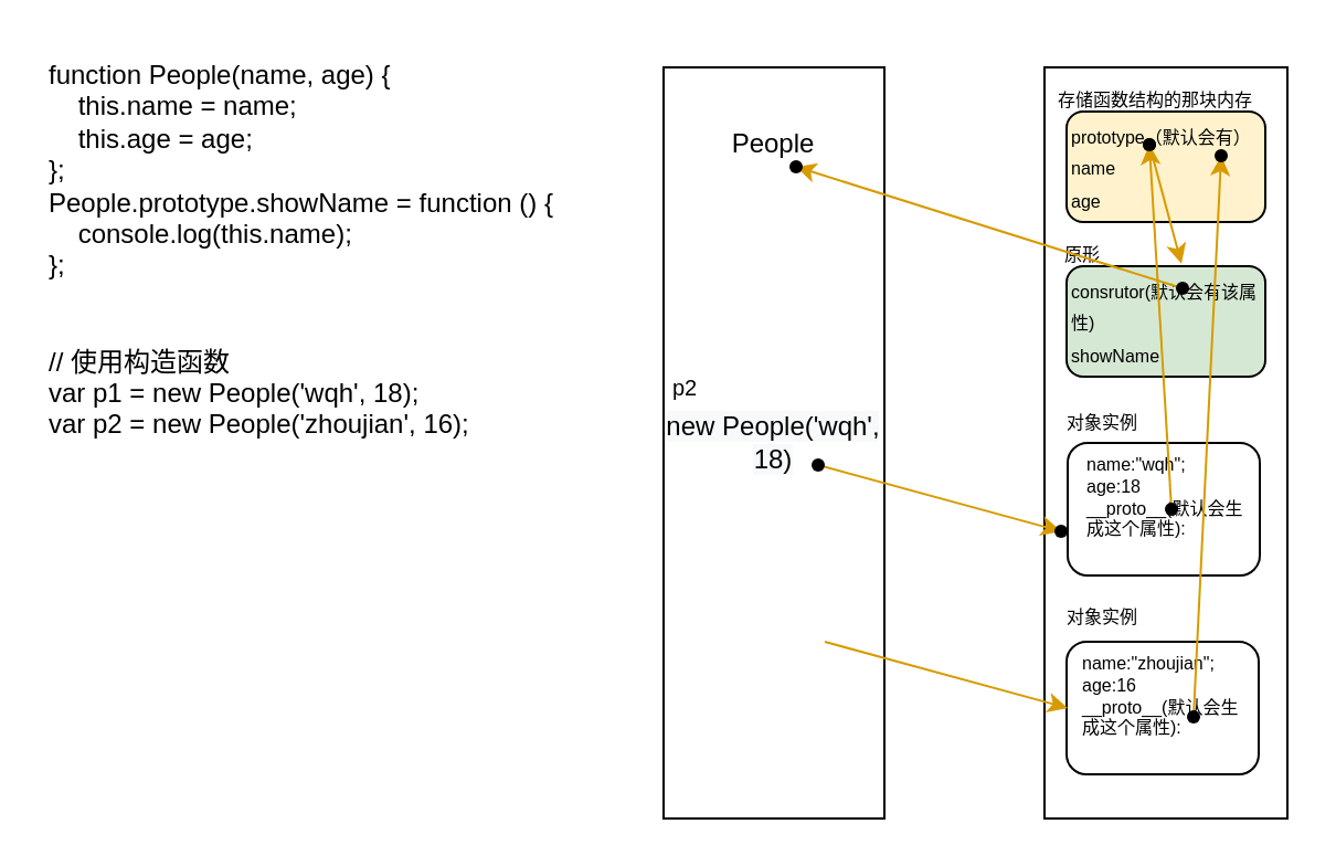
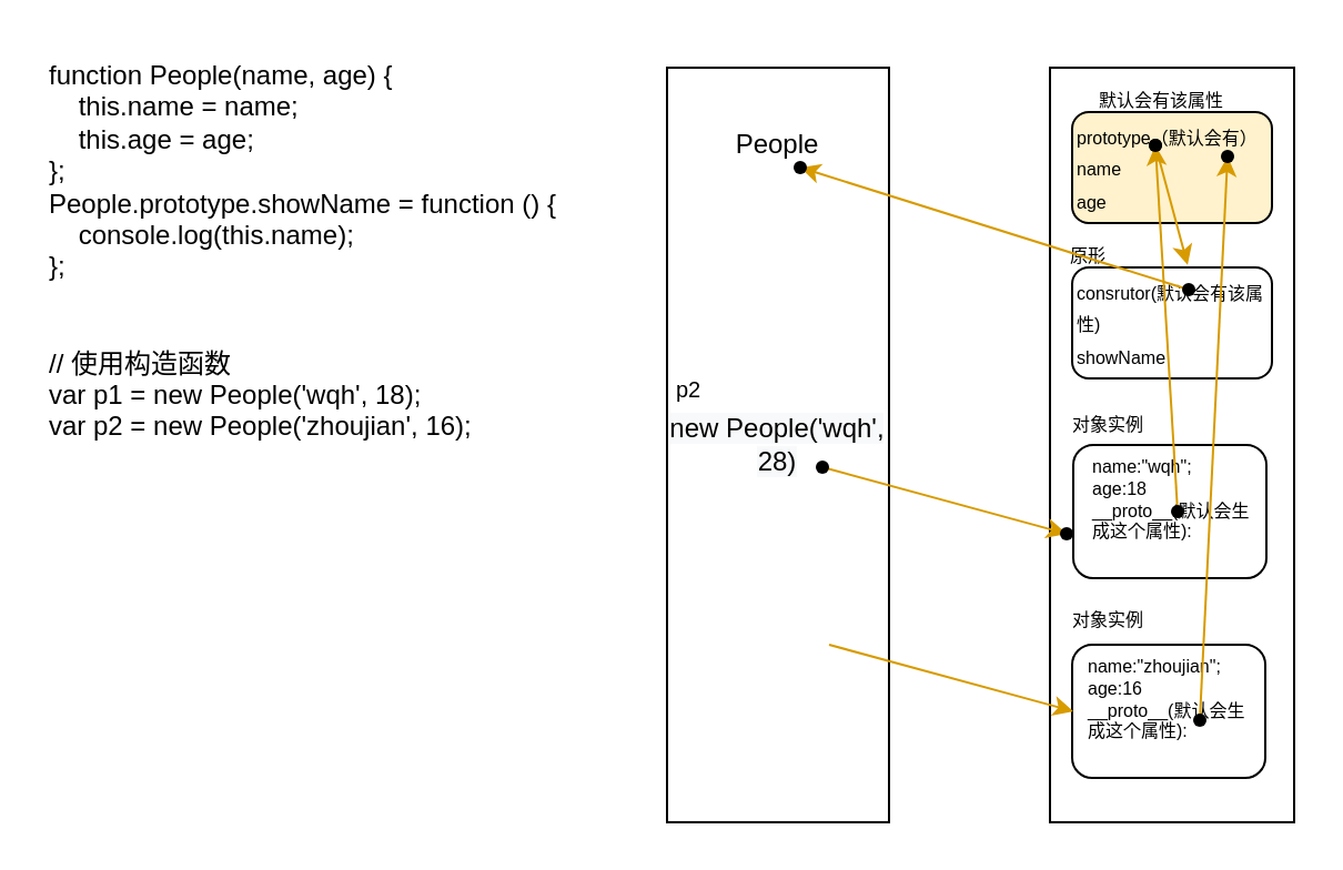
  <mxCell id="0" />
  <mxCell id="1" parent="0" />
  <mxCell id="2" value="function People(name, age) {&lt;br&gt;&amp;nbsp; &amp;nbsp; this.name = name;&lt;br&gt;&amp;nbsp; &amp;nbsp; this.age = age;&lt;br&gt;};&lt;br&gt;People.prototype.showName = function () {&lt;br&gt;&amp;nbsp; &amp;nbsp; console.log(this.name);&lt;br&gt;};&lt;br&gt;&lt;br&gt;&lt;br&gt;// 使用构造函数&lt;br&gt;var p1 = new People('wqh', 18);&lt;br&gt;var p2 = new People('zhoujian', 16);" style="text;whiteSpace=wrap;html=1;" vertex="1" parent="1"><mxGeometry x="20" y="20" width="260" height="180" as="geometry" /></mxCell>
- <mxCell id="3" value="&lt;meta charset=&quot;utf-8&quot;&gt;&lt;span style=&quot;color: rgb(0, 0, 0); font-family: Helvetica; font-size: 12px; font-style: normal; font-variant-ligatures: normal; font-variant-caps: normal; font-weight: 400; letter-spacing: normal; orphans: 2; text-align: left; text-indent: 0px; text-transform: none; widows: 2; word-spacing: 0px; -webkit-text-stroke-width: 0px; background-color: rgb(248, 249, 250); text-decoration-thickness: initial; text-decoration-style: initial; text-decoration-color: initial; float: none; display: inline !important;&quot;&gt;new People('wqh', 18)&lt;/span&gt;" style="rounded=0;whiteSpace=wrap;html=1;" vertex="1" parent="1"><mxGeometry x="300" y="30" width="100" height="340" as="geometry" /></mxCell>
+ <mxCell id="3" value="&lt;meta charset=&quot;utf-8&quot;&gt;&lt;span style=&quot;color: rgb(0, 0, 0); font-family: Helvetica; font-size: 12px; font-style: normal; font-variant-ligatures: normal; font-variant-caps: normal; font-weight: 400; letter-spacing: normal; orphans: 2; text-align: left; text-indent: 0px; text-transform: none; widows: 2; word-spacing: 0px; -webkit-text-stroke-width: 0px; background-color: rgb(248, 249, 250); text-decoration-thickness: initial; text-decoration-style: initial; text-decoration-color: initial; float: none; display: inline !important;&quot;&gt;new People('wqh', 28)&lt;/span&gt;" style="rounded=0;whiteSpace=wrap;html=1;" vertex="1" parent="1"><mxGeometry x="300" y="30" width="100" height="340" as="geometry" /></mxCell>
  <mxCell id="4" value="" style="rounded=0;whiteSpace=wrap;html=1;" vertex="1" parent="1"><mxGeometry x="472.5" y="30" width="110" height="340" as="geometry" /></mxCell>
  <mxCell id="5" value="People" style="text;html=1;strokeColor=none;fillColor=none;align=center;verticalAlign=middle;whiteSpace=wrap;rounded=0;" vertex="1" parent="1"><mxGeometry x="320" y="50" width="60" height="30" as="geometry" /></mxCell>
  <mxCell id="6" value="&lt;font style=&quot;font-size: 8px;&quot;&gt;prototype（默认会有）&lt;br&gt;name&lt;br&gt;age&lt;br&gt;&lt;/font&gt;" style="rounded=1;whiteSpace=wrap;html=1;align=left;fillColor=#fff2cc;" vertex="1" parent="1"><mxGeometry x="482.5" y="50" width="90" height="50" as="geometry" /></mxCell>
- <mxCell id="7" value="&lt;font style=&quot;font-size: 8px;&quot;&gt;consrutor(默认会有该属性)&lt;br&gt;showName&lt;br&gt;&lt;/font&gt;" style="rounded=1;whiteSpace=wrap;html=1;align=left;fillColor=#d5e8d4;" vertex="1" parent="1"><mxGeometry x="482.5" y="120" width="90" height="50" as="geometry" /></mxCell>
+ <mxCell id="7" value="&lt;font style=&quot;font-size: 8px;&quot;&gt;consrutor(默认会有该属性)&lt;br&gt;showName&lt;br&gt;&lt;/font&gt;" style="rounded=1;whiteSpace=wrap;html=1;align=left;" vertex="1" parent="1"><mxGeometry x="482.5" y="120" width="90" height="50" as="geometry" /></mxCell>
  <mxCell id="8" value="" style="endArrow=classic;html=1;rounded=0;fontFamily=Helvetica;fontSize=36;fillColor=#ffe6cc;strokeColor=#d79b00;exitX=0.575;exitY=0.039;exitDx=0;exitDy=0;exitPerimeter=0;entryX=0.578;entryY=-0.023;entryDx=0;entryDy=0;entryPerimeter=0;" edge="1" source="9" target="7" parent="1"><mxGeometry width="50" height="50" relative="1" as="geometry"><mxPoint x="537.5" y="40" as="sourcePoint" /><mxPoint x="587.5" as="targetPoint" y="-10" /></mxGeometry></mxCell>
  <mxCell id="9" value="" style="shape=waypoint;sketch=0;fillStyle=solid;size=6;pointerEvents=1;points=[];fillColor=none;resizable=0;rotatable=0;perimeter=centerPerimeter;snapToPoint=1;fontFamily=Helvetica;fontSize=36;" vertex="1" parent="1"><mxGeometry x="500" y="45" width="40" height="40" as="geometry" /></mxCell>
  <mxCell id="10" value="原形" style="text;html=1;strokeColor=none;fillColor=none;align=center;verticalAlign=middle;whiteSpace=wrap;rounded=0;fontSize=8;" vertex="1" parent="1"><mxGeometry x="460" y="100" width="60" height="30" as="geometry" /></mxCell>
- <mxCell id="11" value="存储函数结构的那块内存" style="text;html=1;strokeColor=none;fillColor=none;align=center;verticalAlign=middle;whiteSpace=wrap;rounded=0;fontSize=8;" vertex="1" parent="1"><mxGeometry x="472.5" y="30" width="100" height="30" as="geometry" /></mxCell>
+ <mxCell id="11" value="默认会有该属性" style="text;html=1;strokeColor=none;fillColor=none;align=center;verticalAlign=middle;whiteSpace=wrap;rounded=0;fontSize=8;" vertex="1" parent="1"><mxGeometry x="472.5" y="30" width="100" height="30" as="geometry" /></mxCell>
  <mxCell id="12" value="" style="endArrow=classic;html=1;rounded=0;fontFamily=Helvetica;fontSize=36;fillColor=#ffe6cc;strokeColor=#d79b00;" edge="1" source="13" target="14" parent="1"><mxGeometry width="50" height="50" relative="1" as="geometry"><mxPoint x="190" y="350" as="sourcePoint" /><mxPoint x="240" y="300" as="targetPoint" /></mxGeometry></mxCell>
  <mxCell id="13" value="" style="shape=waypoint;sketch=0;fillStyle=solid;size=6;pointerEvents=1;points=[];fillColor=none;resizable=0;rotatable=0;perimeter=centerPerimeter;snapToPoint=1;fontFamily=Helvetica;fontSize=36;" vertex="1" parent="1"><mxGeometry x="515" y="110" width="40" height="40" as="geometry" /></mxCell>
  <mxCell id="14" value="" style="shape=waypoint;sketch=0;fillStyle=solid;size=6;pointerEvents=1;points=[];fillColor=none;resizable=0;rotatable=0;perimeter=centerPerimeter;snapToPoint=1;fontFamily=Helvetica;fontSize=36;" vertex="1" parent="1"><mxGeometry x="340" y="55" width="40" height="40" as="geometry" /></mxCell>
  <mxCell id="15" value="" style="rounded=1;whiteSpace=wrap;html=1;fontSize=8;" vertex="1" parent="1"><mxGeometry x="483" y="200" width="87" height="60" as="geometry" /></mxCell>
  <mxCell id="16" value="" style="endArrow=classic;html=1;rounded=0;fontFamily=Helvetica;fontSize=36;fillColor=#ffe6cc;strokeColor=#d79b00;" edge="1" source="17" target="18" parent="1"><mxGeometry width="50" height="50" relative="1" as="geometry"><mxPoint x="390" y="340" as="sourcePoint" /><mxPoint x="440" y="290" as="targetPoint" /></mxGeometry></mxCell>
  <mxCell id="17" value="" style="shape=waypoint;sketch=0;fillStyle=solid;size=6;pointerEvents=1;points=[];fillColor=none;resizable=0;rotatable=0;perimeter=centerPerimeter;snapToPoint=1;fontFamily=Helvetica;fontSize=36;" vertex="1" parent="1"><mxGeometry x="350" y="190" width="40" height="40" as="geometry" /></mxCell>
  <mxCell id="18" value="" style="shape=waypoint;sketch=0;fillStyle=solid;size=6;pointerEvents=1;points=[];fillColor=none;resizable=0;rotatable=0;perimeter=centerPerimeter;snapToPoint=1;fontFamily=Helvetica;fontSize=36;" vertex="1" parent="1"><mxGeometry x="460" y="220" width="40" height="40" as="geometry" /></mxCell>
  <mxCell id="19" value="对象实例" style="text;html=1;strokeColor=none;fillColor=none;align=center;verticalAlign=middle;whiteSpace=wrap;rounded=0;fontSize=8;" vertex="1" parent="1"><mxGeometry x="469" y="176" width="60" height="30" as="geometry" /></mxCell>
  <mxCell id="20" value="name:&quot;wqh&quot;;&lt;br&gt;age:18&lt;br&gt;__proto__(默认会生成这个属性):" style="text;html=1;strokeColor=none;fillColor=none;align=left;verticalAlign=middle;whiteSpace=wrap;rounded=0;fontSize=8;" vertex="1" parent="1"><mxGeometry x="490" y="210" width="80" height="30" as="geometry" /></mxCell>
  <mxCell id="21" value="" style="endArrow=classic;html=1;rounded=0;fontFamily=Helvetica;fontSize=36;fillColor=#ffe6cc;strokeColor=#d79b00;" edge="1" source="22" target="23" parent="1"><mxGeometry width="50" height="50" relative="1" as="geometry"><mxPoint x="190" y="370" as="sourcePoint" /><mxPoint x="240" y="320" as="targetPoint" /></mxGeometry></mxCell>
  <mxCell id="22" value="" style="shape=waypoint;sketch=0;fillStyle=solid;size=6;pointerEvents=1;points=[];fillColor=none;resizable=0;rotatable=0;perimeter=centerPerimeter;snapToPoint=1;fontFamily=Helvetica;fontSize=36;" vertex="1" parent="1"><mxGeometry x="510" y="210" width="40" height="40" as="geometry" /></mxCell>
  <mxCell id="23" value="" style="shape=waypoint;sketch=0;fillStyle=solid;size=6;pointerEvents=1;points=[];fillColor=none;resizable=0;rotatable=0;perimeter=centerPerimeter;snapToPoint=1;fontFamily=Helvetica;fontSize=36;" vertex="1" parent="1"><mxGeometry x="500" y="45" width="40" height="40" as="geometry" /></mxCell>
  <mxCell id="24" value="&lt;font style=&quot;font-size: 10px;&quot;&gt;p2&lt;/font&gt;" style="text;html=1;strokeColor=none;fillColor=none;align=center;verticalAlign=middle;whiteSpace=wrap;rounded=0;fontSize=8;" vertex="1" parent="1"><mxGeometry x="280" y="160" width="60" height="30" as="geometry" /></mxCell>
  <mxCell id="25" value="" style="rounded=1;whiteSpace=wrap;html=1;fontSize=8;" vertex="1" parent="1"><mxGeometry x="482.5" y="290" width="87" height="60" as="geometry" /></mxCell>
  <mxCell id="26" value="name:&quot;zhoujian&quot;;&lt;br&gt;age:16&lt;br&gt;__proto__(默认会生成这个属性):" style="text;html=1;strokeColor=none;fillColor=none;align=left;verticalAlign=middle;whiteSpace=wrap;rounded=0;fontSize=8;" vertex="1" parent="1"><mxGeometry x="487.5" y="300" width="80" height="30" as="geometry" /></mxCell>
  <mxCell id="27" value="对象实例" style="text;html=1;strokeColor=none;fillColor=none;align=center;verticalAlign=middle;whiteSpace=wrap;rounded=0;fontSize=8;" vertex="1" parent="1"><mxGeometry x="469" y="264" width="60" height="30" as="geometry" /></mxCell>
  <mxCell id="28" value="" style="endArrow=classic;html=1;rounded=0;fontFamily=Helvetica;fontSize=36;fillColor=#ffe6cc;strokeColor=#d79b00;" edge="1" parent="1"><mxGeometry width="50" height="50" relative="1" as="geometry"><mxPoint x="373" y="290" as="sourcePoint" /><mxPoint x="483" y="320" as="targetPoint" /></mxGeometry></mxCell>
  <mxCell id="29" value="" style="endArrow=classic;html=1;rounded=0;fontFamily=Helvetica;fontSize=36;fillColor=#ffe6cc;strokeColor=#d79b00;" edge="1" source="30" target="31" parent="1"><mxGeometry width="50" height="50" relative="1" as="geometry"><mxPoint x="110" y="394" as="sourcePoint" /><mxPoint x="160" y="344" as="targetPoint" /></mxGeometry></mxCell>
  <mxCell id="30" value="" style="shape=waypoint;sketch=0;fillStyle=solid;size=6;pointerEvents=1;points=[];fillColor=none;resizable=0;rotatable=0;perimeter=centerPerimeter;snapToPoint=1;fontFamily=Helvetica;fontSize=36;" vertex="1" parent="1"><mxGeometry x="520" y="304" width="40" height="40" as="geometry" /></mxCell>
  <mxCell id="31" value="" style="shape=waypoint;sketch=0;fillStyle=solid;size=6;pointerEvents=1;points=[];fillColor=none;resizable=0;rotatable=0;perimeter=centerPerimeter;snapToPoint=1;fontFamily=Helvetica;fontSize=36;" vertex="1" parent="1"><mxGeometry x="532.5" y="50" width="40" height="40" as="geometry" /></mxCell>
